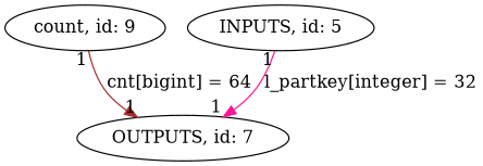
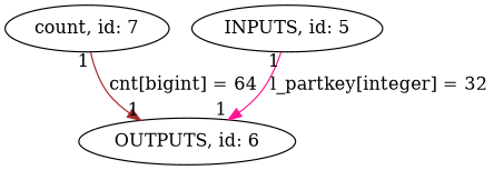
  digraph {
    edge [headlabel=1 taillabel=1]
-   "count, id: 7" [label="count, id: 9"]
-   "OUTPUTS, id: 6" [label="OUTPUTS, id: 7"]
+   "count, id: 7"
+   "OUTPUTS, id: 6"
    "INPUTS, id: 5"
    "count, id: 7" -> "OUTPUTS, id: 6" [color=brown label="cnt[bigint] = 64"]
    "INPUTS, id: 5" -> "OUTPUTS, id: 6" [color=deeppink label="l_partkey[integer] = 32"]
  }
